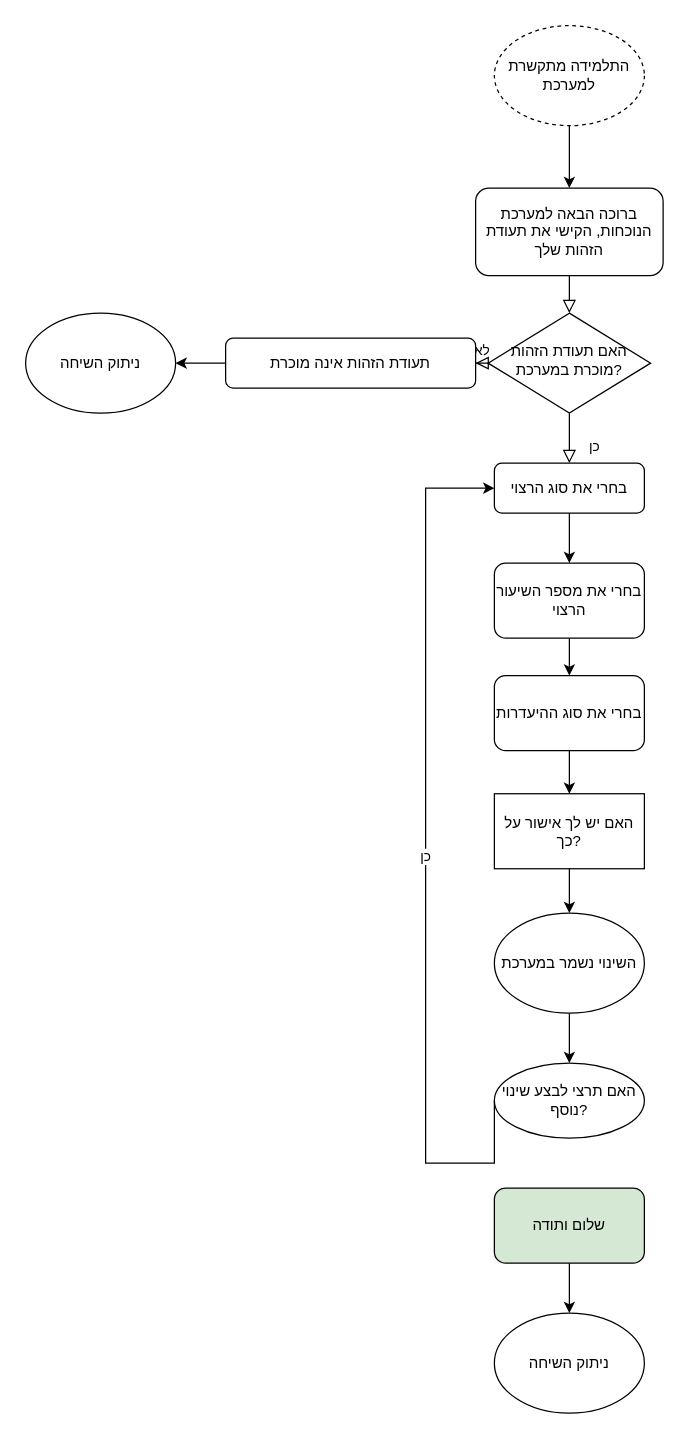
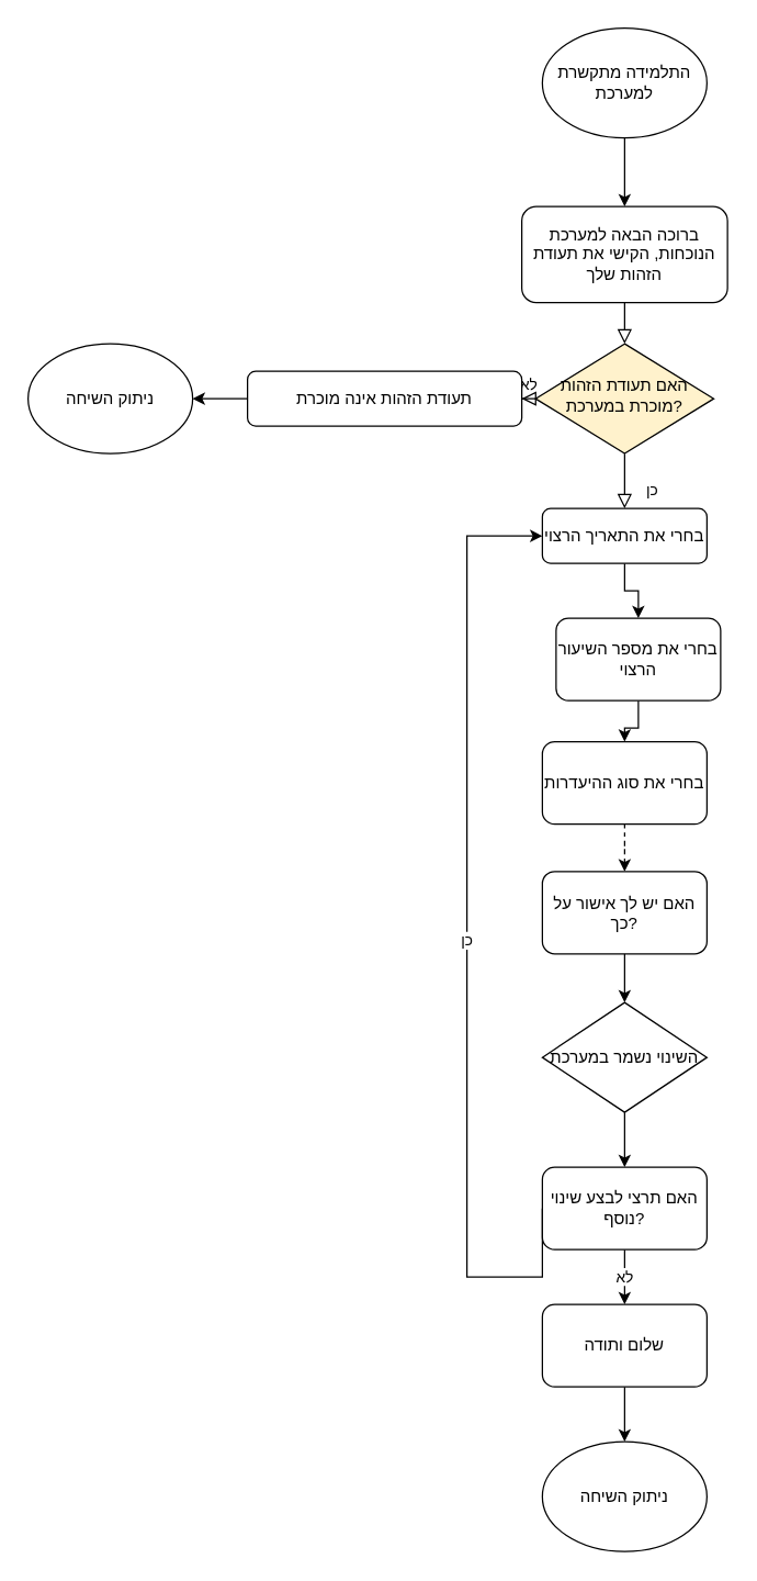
  <mxCell id="0" />
  <mxCell id="1" parent="0" />
  <mxCell id="2" value="" style="rounded=0;html=1;jettySize=auto;orthogonalLoop=1;fontSize=11;endArrow=block;endFill=0;endSize=8;strokeWidth=1;shadow=0;labelBackgroundColor=none;edgeStyle=orthogonalEdgeStyle;" parent="1" source="3" target="5" edge="1"><mxGeometry relative="1" as="geometry" /></mxCell>
  <mxCell id="3" value="ברוכה הבאה למערכת הנוכחות, הקישי את תעודת הזהות שלך" style="rounded=1;whiteSpace=wrap;html=1;fontSize=12;glass=0;strokeWidth=1;shadow=0;" parent="1" vertex="1"><mxGeometry x="380" y="150" width="150" height="70" as="geometry" /></mxCell>
  <mxCell id="4" value="לא" style="edgeStyle=orthogonalEdgeStyle;rounded=0;html=1;jettySize=auto;orthogonalLoop=1;fontSize=11;endArrow=block;endFill=0;endSize=8;strokeWidth=1;shadow=0;labelBackgroundColor=none;" parent="1" source="5" target="7" edge="1"><mxGeometry y="10" relative="1" as="geometry"><mxPoint as="offset" /></mxGeometry></mxCell>
- <mxCell id="5" value="האם תעודת הזהות מוכרת במערכת?" style="rhombus;whiteSpace=wrap;html=1;shadow=0;fontFamily=Helvetica;fontSize=12;align=center;strokeWidth=1;spacing=6;spacingTop=-4;" parent="1" vertex="1"><mxGeometry x="390" y="250" width="130" height="80" as="geometry" /></mxCell>
+ <mxCell id="5" value="האם תעודת הזהות מוכרת במערכת?" style="rhombus;whiteSpace=wrap;html=1;shadow=0;fontFamily=Helvetica;fontSize=12;align=center;strokeWidth=1;spacing=6;spacingTop=-4;fillColor=#fff2cc;" parent="1" vertex="1"><mxGeometry x="390" y="250" width="130" height="80" as="geometry" /></mxCell>
  <mxCell id="6" value="" style="edgeStyle=orthogonalEdgeStyle;rounded=0;orthogonalLoop=1;jettySize=auto;html=1;" edge="1" parent="1" source="7" target="13"><mxGeometry relative="1" as="geometry" /></mxCell>
  <mxCell id="7" value="תעודת הזהות אינה מוכרת" style="rounded=1;whiteSpace=wrap;html=1;fontSize=12;glass=0;strokeWidth=1;shadow=0;" parent="1" vertex="1"><mxGeometry x="180" y="270" width="200" height="40" as="geometry" /></mxCell>
  <mxCell id="8" value="כן" style="rounded=0;html=1;jettySize=auto;orthogonalLoop=1;fontSize=11;endArrow=block;endFill=0;endSize=8;strokeWidth=1;shadow=0;labelBackgroundColor=none;edgeStyle=orthogonalEdgeStyle;exitX=0.5;exitY=1;exitDx=0;exitDy=0;" parent="1" source="5" target="10" edge="1"><mxGeometry x="0.333" y="20" relative="1" as="geometry"><mxPoint as="offset" /><mxPoint x="455" y="470" as="sourcePoint" /></mxGeometry></mxCell>
  <mxCell id="9" value="" style="edgeStyle=orthogonalEdgeStyle;rounded=0;orthogonalLoop=1;jettySize=auto;html=1;" edge="1" parent="1" source="10" target="15"><mxGeometry relative="1" as="geometry" /></mxCell>
- <mxCell id="10" value="בחרי את סוג הרצוי" style="rounded=1;whiteSpace=wrap;html=1;fontSize=12;glass=0;strokeWidth=1;shadow=0;" parent="1" vertex="1"><mxGeometry x="395" y="370" width="120" height="40" as="geometry" /></mxCell>
+ <mxCell id="10" value="בחרי את התאריך הרצוי" style="rounded=1;whiteSpace=wrap;html=1;fontSize=12;glass=0;strokeWidth=1;shadow=0;" parent="1" vertex="1"><mxGeometry x="395" y="370" width="120" height="40" as="geometry" /></mxCell>
  <mxCell id="11" style="edgeStyle=orthogonalEdgeStyle;rounded=0;orthogonalLoop=1;jettySize=auto;html=1;" edge="1" parent="1" source="12" target="3"><mxGeometry relative="1" as="geometry" /></mxCell>
- <mxCell id="12" value="התלמידה מתקשרת למערכת" style="ellipse;whiteSpace=wrap;html=1;dashed=1;" vertex="1" parent="1"><mxGeometry x="395" y="20" width="120" height="80" as="geometry" /></mxCell>
+ <mxCell id="12" value="התלמידה מתקשרת למערכת" style="ellipse;whiteSpace=wrap;html=1;" vertex="1" parent="1"><mxGeometry x="395" y="20" width="120" height="80" as="geometry" /></mxCell>
  <mxCell id="13" value="ניתוק השיחה" style="ellipse;whiteSpace=wrap;html=1;rounded=1;shadow=0;strokeWidth=1;glass=0;" vertex="1" parent="1"><mxGeometry x="20" y="250" width="120" height="80" as="geometry" /></mxCell>
  <mxCell id="14" value="" style="edgeStyle=orthogonalEdgeStyle;rounded=0;orthogonalLoop=1;jettySize=auto;html=1;" edge="1" parent="1" source="15" target="17"><mxGeometry relative="1" as="geometry" /></mxCell>
- <mxCell id="15" value="בחרי את מספר השיעור הרצוי" style="whiteSpace=wrap;html=1;rounded=1;shadow=0;strokeWidth=1;glass=0;" vertex="1" parent="1"><mxGeometry x="395" y="450" width="120" height="60" as="geometry" /></mxCell>
- <mxCell id="16" value="" style="edgeStyle=orthogonalEdgeStyle;rounded=0;orthogonalLoop=1;jettySize=auto;html=1;" edge="1" parent="1" source="17" target="19"><mxGeometry relative="1" as="geometry" /></mxCell>
+ <mxCell id="15" value="בחרי את מספר השיעור הרצוי" style="whiteSpace=wrap;html=1;rounded=1;shadow=0;strokeWidth=1;glass=0;" vertex="1" parent="1"><mxGeometry x="405" y="450" width="120" height="60" as="geometry" /></mxCell>
+ <mxCell id="16" value="" style="edgeStyle=orthogonalEdgeStyle;rounded=0;orthogonalLoop=1;jettySize=auto;html=1;dashed=1;" edge="1" parent="1" source="17" target="19"><mxGeometry relative="1" as="geometry" /></mxCell>
  <mxCell id="17" value="בחרי את סוג ההיעדרות" style="whiteSpace=wrap;html=1;rounded=1;shadow=0;strokeWidth=1;glass=0;" vertex="1" parent="1"><mxGeometry x="395" y="540" width="120" height="60" as="geometry" /></mxCell>
  <mxCell id="18" value="" style="edgeStyle=orthogonalEdgeStyle;rounded=0;orthogonalLoop=1;jettySize=auto;html=1;" edge="1" parent="1" source="19" target="21"><mxGeometry relative="1" as="geometry" /></mxCell>
- <mxCell id="19" value="האם יש לך אישור על כך?" style="whiteSpace=wrap;html=1;shadow=0;strokeWidth=1;glass=0;rounded=0;" vertex="1" parent="1"><mxGeometry x="395" y="634.5" width="120" height="60" as="geometry" /></mxCell>
+ <mxCell id="19" value="האם יש לך אישור על כך?" style="whiteSpace=wrap;html=1;rounded=1;shadow=0;strokeWidth=1;glass=0;" vertex="1" parent="1"><mxGeometry x="395" y="634.5" width="120" height="60" as="geometry" /></mxCell>
  <mxCell id="20" value="" style="edgeStyle=orthogonalEdgeStyle;rounded=0;orthogonalLoop=1;jettySize=auto;html=1;" edge="1" parent="1" source="21" target="25"><mxGeometry relative="1" as="geometry" /></mxCell>
- <mxCell id="21" value="השינוי נשמר במערכת" style="ellipse;whiteSpace=wrap;html=1;rounded=1;shadow=0;strokeWidth=1;glass=0;" vertex="1" parent="1"><mxGeometry x="395" y="730" width="120" height="80" as="geometry" /></mxCell>
+ <mxCell id="21" value="השינוי נשמר במערכת" style="rhombus;whiteSpace=wrap;html=1;shadow=0;strokeWidth=1;glass=0;" vertex="1" parent="1"><mxGeometry x="395" y="730" width="120" height="80" as="geometry" /></mxCell>
  <mxCell id="22" value="כן" style="edgeStyle=orthogonalEdgeStyle;rounded=0;orthogonalLoop=1;jettySize=auto;html=1;exitX=0;exitY=0.5;exitDx=0;exitDy=0;entryX=0;entryY=0.5;entryDx=0;entryDy=0;" edge="1" parent="1" source="25" target="10"><mxGeometry relative="1" as="geometry"><Array as="points"><mxPoint x="340" y="930" /><mxPoint x="340" y="390" /></Array></mxGeometry></mxCell>
  <mxCell id="23" value="" style="edgeStyle=orthogonalEdgeStyle;rounded=0;orthogonalLoop=1;jettySize=auto;html=1;exitX=0.5;exitY=1;exitDx=0;exitDy=0;" edge="1" parent="1" source="27" target="26"><mxGeometry relative="1" as="geometry"><mxPoint x="340" y="990" as="sourcePoint" /></mxGeometry></mxCell>
- <mxCell id="25" value="האם תרצי לבצע שינוי נוסף?" style="ellipse;whiteSpace=wrap;html=1;shadow=0;strokeWidth=1;glass=0;" vertex="1" parent="1"><mxGeometry x="395" y="850" width="120" height="60" as="geometry" /></mxCell>
+ <mxCell id="24" value="לא" style="edgeStyle=orthogonalEdgeStyle;rounded=0;orthogonalLoop=1;jettySize=auto;html=1;entryX=0.5;entryY=0;entryDx=0;entryDy=0;" edge="1" parent="1" source="25" target="27"><mxGeometry relative="1" as="geometry" /></mxCell>
+ <mxCell id="25" value="האם תרצי לבצע שינוי נוסף?" style="whiteSpace=wrap;html=1;rounded=1;shadow=0;strokeWidth=1;glass=0;" vertex="1" parent="1"><mxGeometry x="395" y="850" width="120" height="60" as="geometry" /></mxCell>
  <mxCell id="26" value="ניתוק השיחה" style="ellipse;whiteSpace=wrap;html=1;rounded=1;shadow=0;strokeWidth=1;glass=0;" vertex="1" parent="1"><mxGeometry x="395" y="1050" width="120" height="80" as="geometry" /></mxCell>
- <mxCell id="27" value="שלום ותודה" style="rounded=1;whiteSpace=wrap;html=1;fillColor=#d5e8d4;" vertex="1" parent="1"><mxGeometry x="395" y="950" width="120" height="60" as="geometry" /></mxCell>
+ <mxCell id="27" value="שלום ותודה" style="rounded=1;whiteSpace=wrap;html=1;" vertex="1" parent="1"><mxGeometry x="395" y="950" width="120" height="60" as="geometry" /></mxCell>
